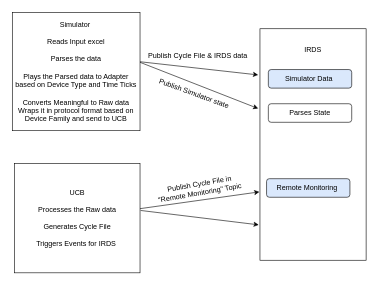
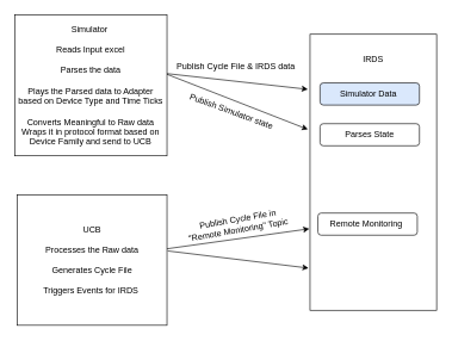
  <mxCell id="0" />
  <mxCell id="1" parent="0" />
  <mxCell id="2" value="Simulator&amp;nbsp;&lt;br&gt;&lt;br&gt;Reads Input excel&lt;br&gt;&amp;nbsp;&lt;br&gt;Parses the data &lt;br&gt;&lt;br&gt;Plays the Parsed data to Adapter based on Device Type and Time Ticks&lt;br&gt;&lt;br&gt;Converts Meaningful to Raw data Wraps it in protocol format based on Device Family and send to UCB" style="rounded=0;whiteSpace=wrap;html=1;" vertex="1" parent="1"><mxGeometry x="20" y="20" width="213" height="197" as="geometry" /></mxCell>
  <mxCell id="3" value="UCB&lt;br&gt;&lt;br&gt;Processes the Raw data &lt;br&gt;&lt;br&gt;Generates Cycle File &lt;br&gt;&lt;br&gt;Triggers Events for IRDS&amp;nbsp;" style="rounded=0;whiteSpace=wrap;html=1;" vertex="1" parent="1"><mxGeometry x="24" y="272" width="209" height="182" as="geometry" /></mxCell>
  <mxCell id="4" value="IRDS&lt;br&gt;&lt;br&gt;&lt;br&gt;&lt;br&gt;&lt;br&gt;&lt;br&gt;&lt;br&gt;&lt;br&gt;&lt;br&gt;&lt;br&gt;&lt;br&gt;&lt;br&gt;&lt;br&gt;&lt;br&gt;&lt;br&gt;&lt;br&gt;&lt;br&gt;&lt;br&gt;&lt;br&gt;&lt;br&gt;&lt;br&gt;&lt;br&gt;&lt;br&gt;" style="rounded=0;whiteSpace=wrap;html=1;" vertex="1" parent="1"><mxGeometry x="433" y="47" width="177" height="386" as="geometry" /></mxCell>
  <mxCell id="5" value="" style="endArrow=classic;html=1;" edge="1" parent="1"><mxGeometry width="50" height="50" relative="1" as="geometry"><mxPoint x="233" y="102" as="sourcePoint" /><mxPoint x="430" y="124" as="targetPoint" /></mxGeometry></mxCell>
  <mxCell id="6" value="" style="endArrow=classic;html=1;exitX=1;exitY=0.421;exitDx=0;exitDy=0;exitPerimeter=0;" edge="1" parent="1" source="2"><mxGeometry width="50" height="50" relative="1" as="geometry"><mxPoint x="243" y="112" as="sourcePoint" /><mxPoint x="430" y="180" as="targetPoint" /></mxGeometry></mxCell>
  <mxCell id="7" value="Publish Cycle File &amp;amp; IRDS data" style="text;html=1;align=center;verticalAlign=middle;resizable=0;points=[];autosize=1;rotation=0;" vertex="1" parent="1"><mxGeometry x="241" y="84" width="175" height="18" as="geometry" /></mxCell>
  <mxCell id="8" value="Simulator Data&amp;nbsp;" style="rounded=1;whiteSpace=wrap;html=1;fillColor=#dae8fc;" vertex="1" parent="1"><mxGeometry x="447" y="115" width="139" height="31" as="geometry" /></mxCell>
  <mxCell id="9" value="Publish Simulator state" style="text;html=1;align=center;verticalAlign=middle;resizable=0;points=[];autosize=1;rotation=20;" vertex="1" parent="1"><mxGeometry x="256" y="146" width="133" height="18" as="geometry" /></mxCell>
  <mxCell id="10" value="Parses State" style="rounded=1;whiteSpace=wrap;html=1;" vertex="1" parent="1"><mxGeometry x="447" y="172" width="139" height="31" as="geometry" /></mxCell>
  <mxCell id="11" value="" style="endArrow=classic;html=1;" edge="1" parent="1"><mxGeometry width="50" height="50" relative="1" as="geometry"><mxPoint x="233" y="347" as="sourcePoint" /><mxPoint x="432" y="319" as="targetPoint" /></mxGeometry></mxCell>
  <mxCell id="12" value="" style="endArrow=classic;html=1;" edge="1" parent="1"><mxGeometry width="50" height="50" relative="1" as="geometry"><mxPoint x="234" y="350" as="sourcePoint" /><mxPoint x="431" y="374" as="targetPoint" /></mxGeometry></mxCell>
- <mxCell id="13" value="Remote Monitoring&amp;nbsp;" style="rounded=1;whiteSpace=wrap;html=1;fillColor=#dae8fc;" vertex="1" parent="1"><mxGeometry x="444" y="297" width="139" height="31" as="geometry" /></mxCell>
+ <mxCell id="13" value="Remote Monitoring&amp;nbsp;" style="rounded=1;whiteSpace=wrap;html=1;" vertex="1" parent="1"><mxGeometry x="444" y="297" width="139" height="31" as="geometry" /></mxCell>
  <mxCell id="14" value="Publish Cycle File in &lt;br&gt;&quot;Remote Monitoring&quot; Topic&amp;nbsp;" style="text;html=1;align=center;verticalAlign=middle;resizable=0;points=[];autosize=1;rotation=-10;" vertex="1" parent="1"><mxGeometry x="256" y="297" width="154" height="32" as="geometry" /></mxCell>
